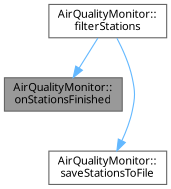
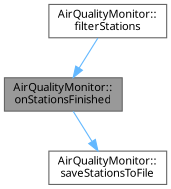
  digraph {
    fontname="Noto Sans"
    rankdir=TB
    node [color=grey40 fillcolor=white fontname="Noto Sans" fontsize=10 shape=box style=filled]
    edge [color=steelblue1 fontname="Noto Sans" fontsize=10 labelfontname=Helvetica labelfontsize=10 style=solid]
    n1 [color=gray40 fillcolor=grey60 fontcolor=black height=0.2 label="AirQualityMonitor::\lonStationsFinished" width=0.4]
    n2 [height=0.2 label="AirQualityMonitor::\lsaveStationsToFile" width=0.4]
    n3 [height=0.2 label="AirQualityMonitor::\lfilterStations" width=0.4]
-   n3 -> n2
+   n1 -> n2
    n3 -> n1
  }
